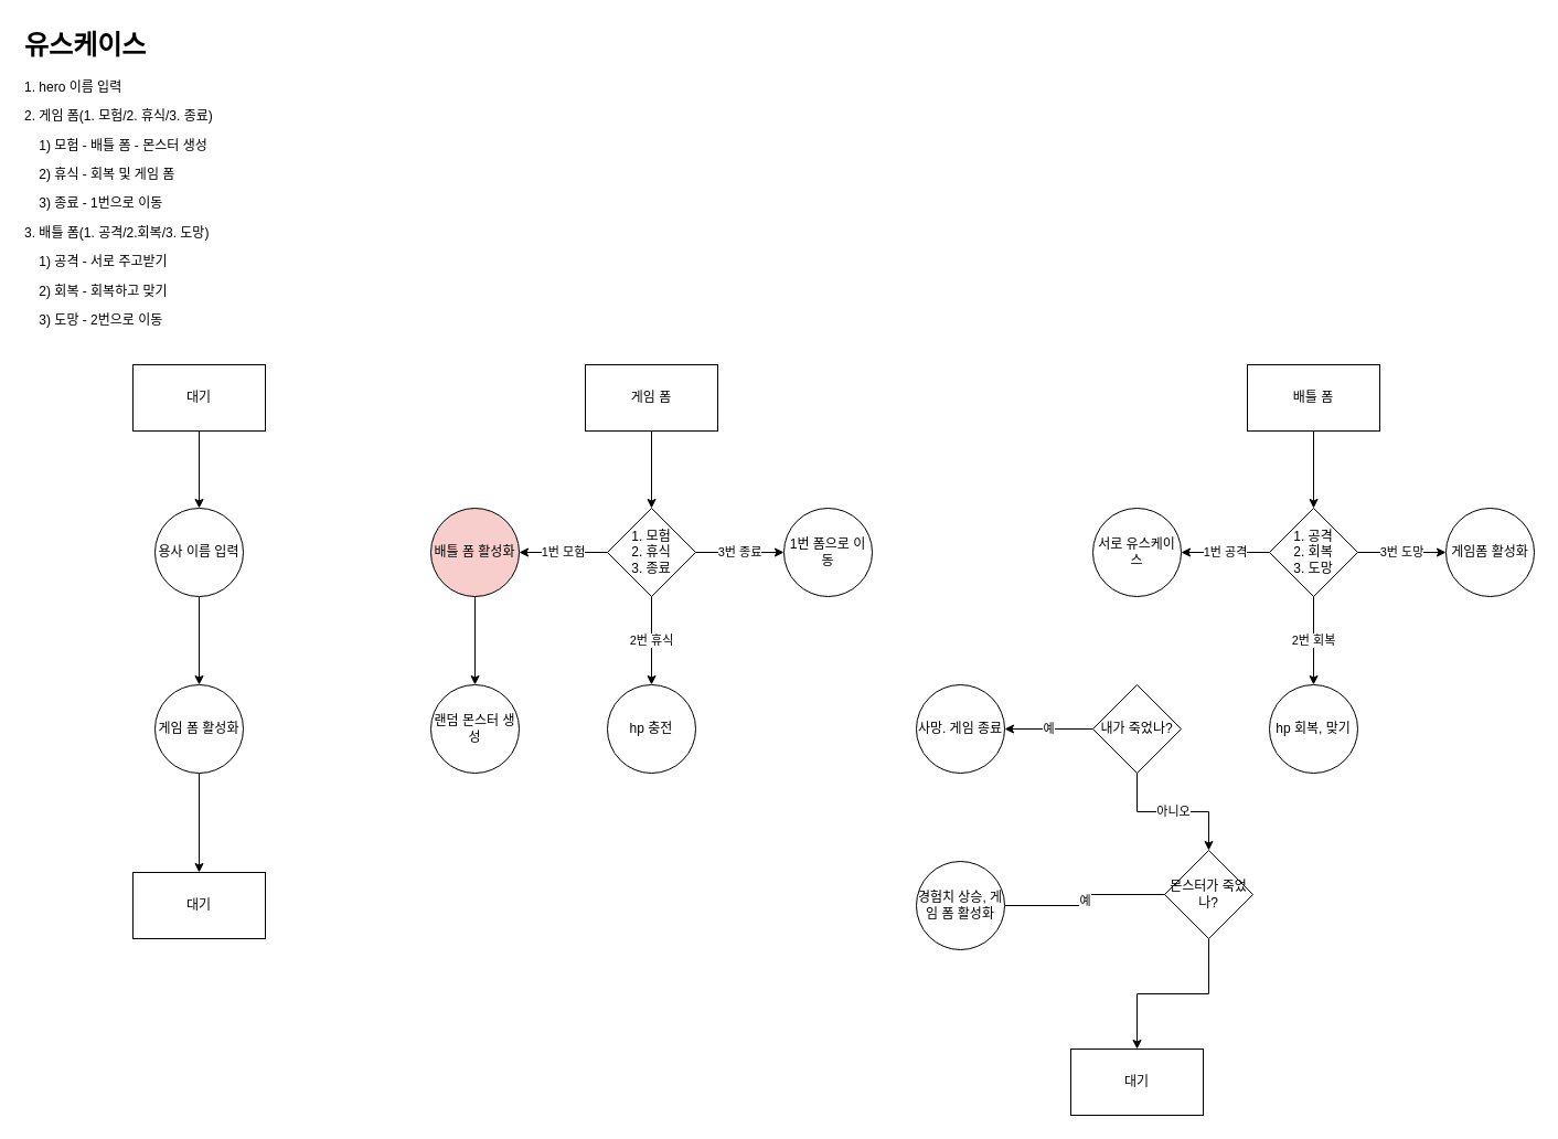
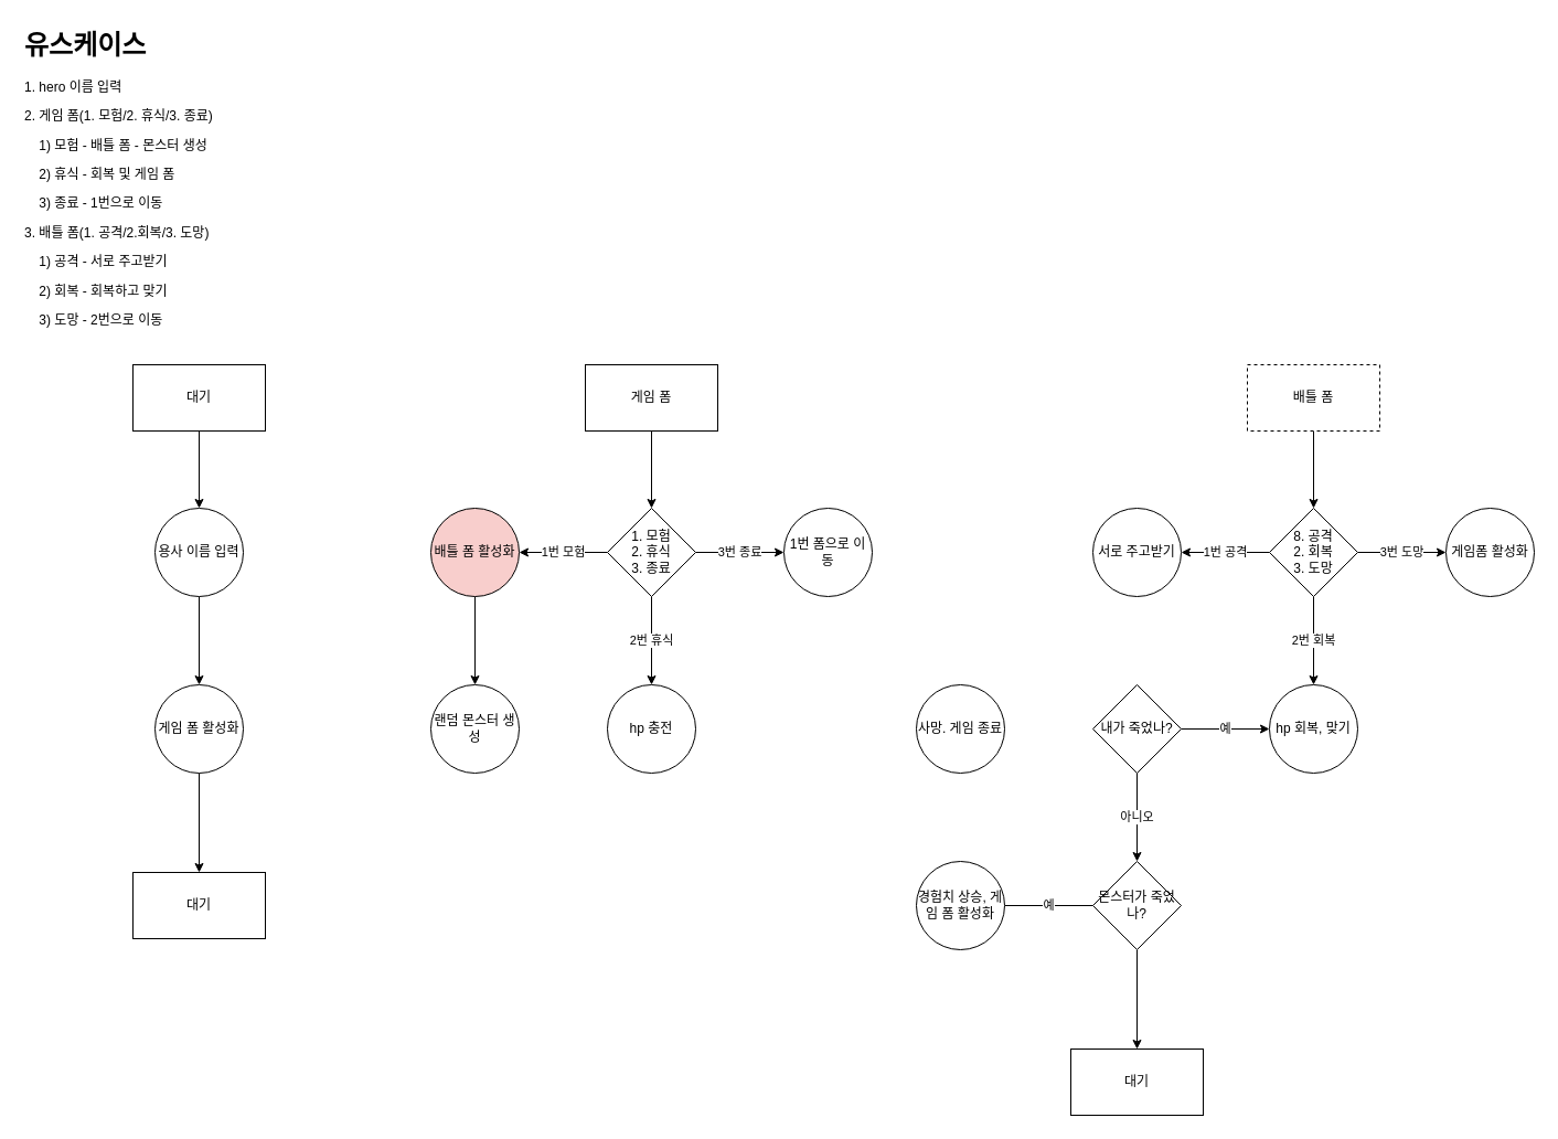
  <mxCell id="0" />
  <mxCell id="1" parent="0" />
  <mxCell id="2" value="&lt;h1 style=&quot;margin-top: 0px;&quot;&gt;유스케이스&lt;/h1&gt;&lt;p&gt;1. hero 이름 입력&lt;/p&gt;&lt;p&gt;2. 게임 폼(1. 모험/2. 휴식/3. 종료)&lt;/p&gt;&lt;p&gt;&amp;nbsp; &amp;nbsp; 1) 모험 - 배틀 폼 - 몬스터 생성&lt;/p&gt;&lt;p&gt;&amp;nbsp; &amp;nbsp; 2) 휴식 - 회복 및 게임 폼&lt;/p&gt;&lt;p&gt;&amp;nbsp; &amp;nbsp; 3) 종료 - 1번으로 이동&amp;nbsp; &amp;nbsp;&amp;nbsp;&lt;/p&gt;&lt;p&gt;3. 배틀 폼(1. 공격/2.회복/3. 도망)&lt;/p&gt;&lt;p&gt;&amp;nbsp; &amp;nbsp; 1) 공격 - 서로 주고받기&lt;/p&gt;&lt;p&gt;&amp;nbsp; &amp;nbsp; 2) 회복 - 회복하고 맞기&lt;/p&gt;&lt;p&gt;&amp;nbsp; &amp;nbsp; 3) 도망 - 2번으로 이동&lt;/p&gt;" style="text;html=1;whiteSpace=wrap;overflow=hidden;rounded=0;" vertex="1" parent="1"><mxGeometry x="20" y="20" width="180" height="290" as="geometry" /></mxCell>
  <mxCell id="3" value="" style="edgeStyle=orthogonalEdgeStyle;rounded=0;orthogonalLoop=1;jettySize=auto;html=1;" edge="1" parent="1" source="4" target="6"><mxGeometry relative="1" as="geometry" /></mxCell>
  <mxCell id="4" value="대기" style="rounded=0;whiteSpace=wrap;html=1;" vertex="1" parent="1"><mxGeometry x="120" y="330" width="120" height="60" as="geometry" /></mxCell>
  <mxCell id="5" value="" style="edgeStyle=orthogonalEdgeStyle;rounded=0;orthogonalLoop=1;jettySize=auto;html=1;" edge="1" parent="1" source="6" target="8"><mxGeometry relative="1" as="geometry" /></mxCell>
  <mxCell id="6" value="용사 이름 입력" style="ellipse;whiteSpace=wrap;html=1;rounded=0;" vertex="1" parent="1"><mxGeometry x="140" y="460" width="80" height="80" as="geometry" /></mxCell>
  <mxCell id="7" value="" style="edgeStyle=orthogonalEdgeStyle;rounded=0;orthogonalLoop=1;jettySize=auto;html=1;" edge="1" parent="1" source="8" target="9"><mxGeometry relative="1" as="geometry" /></mxCell>
  <mxCell id="8" value="게임 폼 활성화" style="ellipse;whiteSpace=wrap;html=1;rounded=0;" vertex="1" parent="1"><mxGeometry x="140" y="620" width="80" height="80" as="geometry" /></mxCell>
  <mxCell id="9" value="대기" style="whiteSpace=wrap;html=1;rounded=0;" vertex="1" parent="1"><mxGeometry x="120" y="790" width="120" height="60" as="geometry" /></mxCell>
  <mxCell id="10" value="" style="edgeStyle=orthogonalEdgeStyle;rounded=0;orthogonalLoop=1;jettySize=auto;html=1;" edge="1" parent="1" source="11" target="15"><mxGeometry relative="1" as="geometry" /></mxCell>
  <mxCell id="11" value="게임 폼" style="rounded=0;whiteSpace=wrap;html=1;" vertex="1" parent="1"><mxGeometry x="530" y="330" width="120" height="60" as="geometry" /></mxCell>
  <mxCell id="12" value="1번 모험" style="edgeStyle=orthogonalEdgeStyle;rounded=0;orthogonalLoop=1;jettySize=auto;html=1;" edge="1" parent="1" source="15" target="17"><mxGeometry relative="1" as="geometry" /></mxCell>
  <mxCell id="13" value="2번 휴식" style="edgeStyle=orthogonalEdgeStyle;rounded=0;orthogonalLoop=1;jettySize=auto;html=1;" edge="1" parent="1" source="15" target="19"><mxGeometry relative="1" as="geometry" /></mxCell>
  <mxCell id="14" value="3번 종료" style="edgeStyle=orthogonalEdgeStyle;rounded=0;orthogonalLoop=1;jettySize=auto;html=1;" edge="1" parent="1" source="15" target="20"><mxGeometry relative="1" as="geometry" /></mxCell>
  <mxCell id="15" value="1. 모험&lt;div&gt;2. 휴식&lt;/div&gt;&lt;div&gt;3. 종료&lt;/div&gt;" style="rhombus;whiteSpace=wrap;html=1;rounded=0;" vertex="1" parent="1"><mxGeometry x="550" y="460" width="80" height="80" as="geometry" /></mxCell>
  <mxCell id="16" value="" style="edgeStyle=orthogonalEdgeStyle;rounded=0;orthogonalLoop=1;jettySize=auto;html=1;" edge="1" parent="1" source="17" target="18"><mxGeometry relative="1" as="geometry" /></mxCell>
  <mxCell id="17" value="배틀 폼 활성화" style="ellipse;whiteSpace=wrap;html=1;rounded=0;fillColor=#f8cecc;" vertex="1" parent="1"><mxGeometry x="390" y="460" width="80" height="80" as="geometry" /></mxCell>
  <mxCell id="18" value="랜덤 몬스터 생성" style="ellipse;whiteSpace=wrap;html=1;rounded=0;" vertex="1" parent="1"><mxGeometry x="390" y="620" width="80" height="80" as="geometry" /></mxCell>
  <mxCell id="19" value="hp 충전" style="ellipse;whiteSpace=wrap;html=1;rounded=0;" vertex="1" parent="1"><mxGeometry x="550" y="620" width="80" height="80" as="geometry" /></mxCell>
  <mxCell id="20" value="1번 폼으로 이동" style="ellipse;whiteSpace=wrap;html=1;rounded=0;" vertex="1" parent="1"><mxGeometry x="710" y="460" width="80" height="80" as="geometry" /></mxCell>
  <mxCell id="21" value="" style="edgeStyle=orthogonalEdgeStyle;rounded=0;orthogonalLoop=1;jettySize=auto;html=1;" edge="1" parent="1" source="22" target="26"><mxGeometry relative="1" as="geometry" /></mxCell>
- <mxCell id="22" value="배틀 폼" style="rounded=0;whiteSpace=wrap;html=1;" vertex="1" parent="1"><mxGeometry x="1130" y="330" width="120" height="60" as="geometry" /></mxCell>
+ <mxCell id="22" value="배틀 폼" style="rounded=0;whiteSpace=wrap;html=1;dashed=1;" vertex="1" parent="1"><mxGeometry x="1130" y="330" width="120" height="60" as="geometry" /></mxCell>
  <mxCell id="23" value="1번 공격" style="edgeStyle=orthogonalEdgeStyle;rounded=0;orthogonalLoop=1;jettySize=auto;html=1;" edge="1" parent="1" source="26" target="27"><mxGeometry relative="1" as="geometry" /></mxCell>
  <mxCell id="24" value="2번 회복" style="edgeStyle=orthogonalEdgeStyle;rounded=0;orthogonalLoop=1;jettySize=auto;html=1;" edge="1" parent="1" source="26" target="37"><mxGeometry relative="1" as="geometry" /></mxCell>
  <mxCell id="25" value="3번 도망" style="edgeStyle=orthogonalEdgeStyle;rounded=0;orthogonalLoop=1;jettySize=auto;html=1;" edge="1" parent="1" source="26" target="38"><mxGeometry relative="1" as="geometry" /></mxCell>
- <mxCell id="26" value="1. 공격&lt;div&gt;2. 회복&lt;/div&gt;&lt;div&gt;3. 도망&lt;/div&gt;" style="rhombus;whiteSpace=wrap;html=1;rounded=0;" vertex="1" parent="1"><mxGeometry x="1150" y="460" width="80" height="80" as="geometry" /></mxCell>
- <mxCell id="27" value="서로 유스케이스" style="ellipse;whiteSpace=wrap;html=1;rounded=0;" vertex="1" parent="1"><mxGeometry x="990" y="460" width="80" height="80" as="geometry" /></mxCell>
+ <mxCell id="26" value="8. 공격&lt;div&gt;2. 회복&lt;/div&gt;&lt;div&gt;3. 도망&lt;/div&gt;" style="rhombus;whiteSpace=wrap;html=1;rounded=0;" vertex="1" parent="1"><mxGeometry x="1150" y="460" width="80" height="80" as="geometry" /></mxCell>
+ <mxCell id="27" value="서로 주고받기" style="ellipse;whiteSpace=wrap;html=1;rounded=0;" vertex="1" parent="1"><mxGeometry x="990" y="460" width="80" height="80" as="geometry" /></mxCell>
  <mxCell id="28" value="아니오" style="edgeStyle=orthogonalEdgeStyle;rounded=0;orthogonalLoop=1;jettySize=auto;html=1;" edge="1" parent="1" source="30" target="33"><mxGeometry relative="1" as="geometry" /></mxCell>
- <mxCell id="29" value="예" style="edgeStyle=orthogonalEdgeStyle;rounded=0;orthogonalLoop=1;jettySize=auto;html=1;" edge="1" parent="1" source="30" target="34"><mxGeometry relative="1" as="geometry" /></mxCell>
+ <mxCell id="29" value="예" style="edgeStyle=orthogonalEdgeStyle;rounded=0;orthogonalLoop=1;jettySize=auto;html=1;" edge="1" parent="1" source="30" target="37"><mxGeometry relative="1" as="geometry" /></mxCell>
  <mxCell id="30" value="내가 죽었나?" style="rhombus;whiteSpace=wrap;html=1;rounded=0;" vertex="1" parent="1"><mxGeometry x="990" y="620" width="80" height="80" as="geometry" /></mxCell>
  <mxCell id="31" value="예" style="edgeStyle=orthogonalEdgeStyle;rounded=0;orthogonalLoop=1;jettySize=auto;html=1;endArrow=none;" edge="1" parent="1" source="33" target="35"><mxGeometry relative="1" as="geometry" /></mxCell>
  <mxCell id="32" value="" style="edgeStyle=orthogonalEdgeStyle;rounded=0;orthogonalLoop=1;jettySize=auto;html=1;" edge="1" parent="1" source="33" target="36"><mxGeometry relative="1" as="geometry" /></mxCell>
- <mxCell id="33" value="몬스터가 죽었나?" style="rhombus;whiteSpace=wrap;html=1;rounded=0;" vertex="1" parent="1"><mxGeometry x="1055" y="770" width="80" height="80" as="geometry" /></mxCell>
+ <mxCell id="33" value="몬스터가 죽었나?" style="rhombus;whiteSpace=wrap;html=1;rounded=0;" vertex="1" parent="1"><mxGeometry x="990" y="780" width="80" height="80" as="geometry" /></mxCell>
  <mxCell id="34" value="사망. 게임 종료" style="ellipse;whiteSpace=wrap;html=1;rounded=0;" vertex="1" parent="1"><mxGeometry x="830" y="620" width="80" height="80" as="geometry" /></mxCell>
  <mxCell id="35" value="경험치 상승, 게임 폼 활성화" style="ellipse;whiteSpace=wrap;html=1;rounded=0;" vertex="1" parent="1"><mxGeometry x="830" y="780" width="80" height="80" as="geometry" /></mxCell>
  <mxCell id="36" value="대기" style="whiteSpace=wrap;html=1;rounded=0;" vertex="1" parent="1"><mxGeometry x="970" y="950" width="120" height="60" as="geometry" /></mxCell>
  <mxCell id="37" value="hp 회복, 맞기" style="ellipse;whiteSpace=wrap;html=1;rounded=0;" vertex="1" parent="1"><mxGeometry x="1150" y="620" width="80" height="80" as="geometry" /></mxCell>
  <mxCell id="38" value="게임폼 활성화" style="ellipse;whiteSpace=wrap;html=1;rounded=0;" vertex="1" parent="1"><mxGeometry x="1310" y="460" width="80" height="80" as="geometry" /></mxCell>
